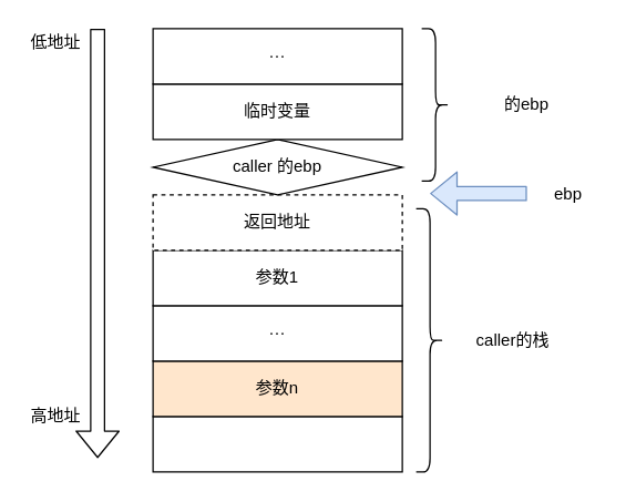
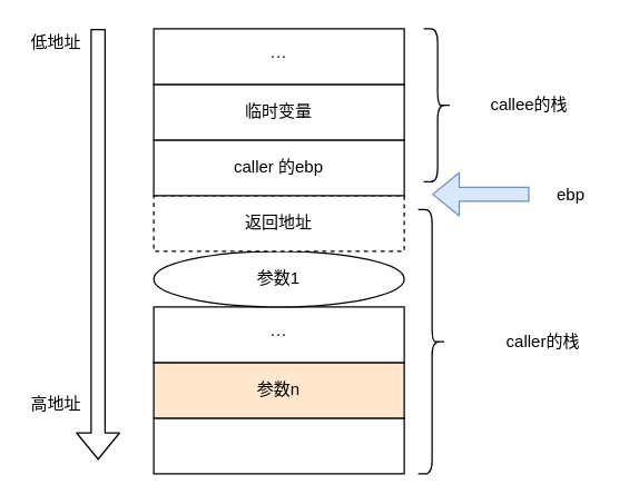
  <mxCell id="0" />
  <mxCell id="1" parent="0" />
  <mxCell id="2" value="" style="rounded=0;whiteSpace=wrap;html=1;" parent="1" vertex="1"><mxGeometry x="110" y="300" width="180" height="40" as="geometry" /></mxCell>
  <mxCell id="3" value="参数n" style="rounded=0;whiteSpace=wrap;html=1;fillColor=#ffe6cc;" parent="1" vertex="1"><mxGeometry x="110" y="260" width="180" height="40" as="geometry" /></mxCell>
  <mxCell id="4" value="···" style="rounded=0;whiteSpace=wrap;html=1;" parent="1" vertex="1"><mxGeometry x="110" y="220" width="180" height="40" as="geometry" /></mxCell>
- <mxCell id="5" value="参数1" style="rounded=0;whiteSpace=wrap;html=1;" parent="1" vertex="1"><mxGeometry x="110" y="180" width="180" height="40" as="geometry" /></mxCell>
+ <mxCell id="5" value="参数1" style="ellipse;whiteSpace=wrap;html=1;" parent="1" vertex="1"><mxGeometry x="110" y="180" width="180" height="40" as="geometry" /></mxCell>
  <mxCell id="6" value="返回地址" style="rounded=0;whiteSpace=wrap;html=1;dashed=1;" parent="1" vertex="1"><mxGeometry x="110" y="140" width="180" height="40" as="geometry" /></mxCell>
- <mxCell id="7" value="caller 的ebp" style="rhombus;whiteSpace=wrap;html=1;" parent="1" vertex="1"><mxGeometry x="110" y="100" width="180" height="40" as="geometry" /></mxCell>
+ <mxCell id="7" value="caller 的ebp" style="rounded=0;whiteSpace=wrap;html=1;" parent="1" vertex="1"><mxGeometry x="110" y="100" width="180" height="40" as="geometry" /></mxCell>
  <mxCell id="8" value="临时变量" style="rounded=0;whiteSpace=wrap;html=1;" parent="1" vertex="1"><mxGeometry x="110" y="60" width="180" height="40" as="geometry" /></mxCell>
  <mxCell id="9" value="···" style="rounded=0;whiteSpace=wrap;html=1;" parent="1" vertex="1"><mxGeometry x="110" y="20" width="180" height="40" as="geometry" /></mxCell>
  <mxCell id="10" value="" style="shape=flexArrow;endArrow=classic;html=1;" parent="1" edge="1"><mxGeometry width="50" height="50" relative="1" as="geometry"><mxPoint x="70" y="20" as="sourcePoint" /><mxPoint x="70" y="330" as="targetPoint" /></mxGeometry></mxCell>
  <mxCell id="11" value="低地址" style="text;html=1;strokeColor=none;fillColor=none;align=center;verticalAlign=middle;whiteSpace=wrap;rounded=0;" parent="1" vertex="1"><mxGeometry x="20" y="20" width="40" height="20" as="geometry" /></mxCell>
- <mxCell id="12" value="高地址" style="text;html=1;strokeColor=none;fillColor=none;align=center;verticalAlign=middle;whiteSpace=wrap;rounded=0;" parent="1" vertex="1"><mxGeometry x="20" y="290" width="40" height="20" as="geometry" /></mxCell>
+ <mxCell id="12" value="高地址" style="text;html=1;strokeColor=none;fillColor=none;align=center;verticalAlign=middle;whiteSpace=wrap;rounded=0;" parent="1" vertex="1"><mxGeometry x="20" y="280" width="40" height="20" as="geometry" /></mxCell>
  <mxCell id="13" value="" style="shape=curlyBracket;whiteSpace=wrap;html=1;rounded=1;rotation=-180;" parent="1" vertex="1"><mxGeometry x="300" y="150" width="20" height="190" as="geometry" /></mxCell>
  <mxCell id="14" value="" style="shape=curlyBracket;whiteSpace=wrap;html=1;rounded=1;rotation=-180;" parent="1" vertex="1"><mxGeometry x="304" y="20" width="20" height="110" as="geometry" /></mxCell>
- <mxCell id="15" value="的ebp" style="text;html=1;strokeColor=none;fillColor=none;align=center;verticalAlign=middle;whiteSpace=wrap;rounded=0;" parent="1" vertex="1"><mxGeometry x="340" y="65" width="80" height="20" as="geometry" /></mxCell>
- <mxCell id="16" value="caller的栈" style="text;html=1;strokeColor=none;fillColor=none;align=center;verticalAlign=middle;whiteSpace=wrap;rounded=0;" parent="1" vertex="1"><mxGeometry x="330" y="235" width="80" height="20" as="geometry" /></mxCell>
+ <mxCell id="15" value="callee的栈" style="text;html=1;strokeColor=none;fillColor=none;align=center;verticalAlign=middle;whiteSpace=wrap;rounded=0;" parent="1" vertex="1"><mxGeometry x="340" y="65" width="80" height="20" as="geometry" /></mxCell>
+ <mxCell id="16" value="caller的栈" style="text;html=1;strokeColor=none;fillColor=none;align=center;verticalAlign=middle;whiteSpace=wrap;rounded=0;" parent="1" vertex="1"><mxGeometry x="350" y="235" width="80" height="20" as="geometry" /></mxCell>
  <mxCell id="17" value="" style="shape=flexArrow;endArrow=classic;html=1;fillColor=#dae8fc;strokeColor=#6c8ebf;" parent="1" edge="1"><mxGeometry width="50" height="50" relative="1" as="geometry"><mxPoint x="380" y="139" as="sourcePoint" /><mxPoint x="310" y="139" as="targetPoint" /></mxGeometry></mxCell>
  <mxCell id="18" value="ebp" style="text;html=1;strokeColor=none;fillColor=none;align=center;verticalAlign=middle;whiteSpace=wrap;rounded=0;" parent="1" vertex="1"><mxGeometry x="390" y="130" width="40" height="20" as="geometry" /></mxCell>
